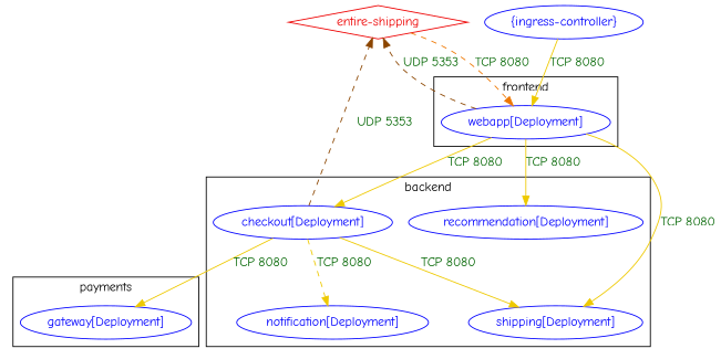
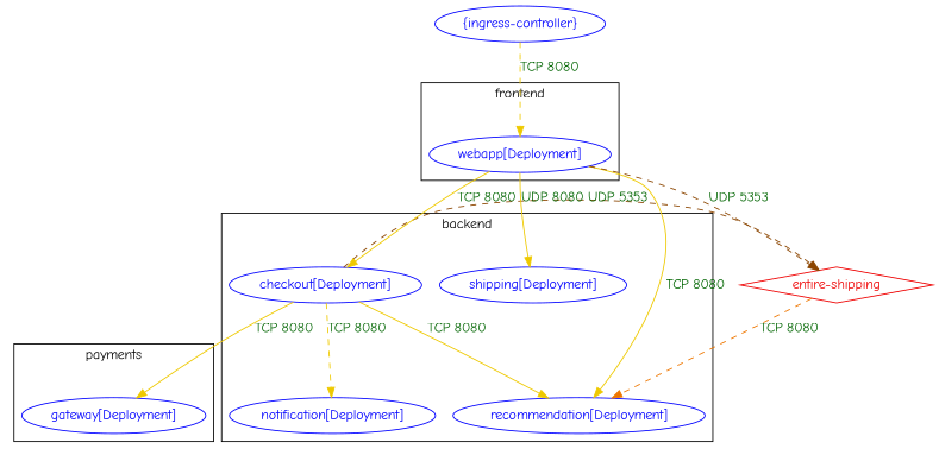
  digraph {
    fontname="Comic Neue"
    node [color=blue fontcolor=blue fontname="Comic Neue"]
    edge [color=gold2 fontcolor=darkgreen fontname="Comic Neue" weight=0.5]
    n1 [label="checkout[Deployment]"]
    n2 [label="notification[Deployment]"]
    n3 [label="recommendation[Deployment]"]
    n4 [label="shipping[Deployment]"]
    n5 [label="webapp[Deployment]"]
    n6 [label="gateway[Deployment]"]
    n7 [color=red2 fontcolor=red2 label="entire-shipping" shape=diamond]
    n8 [label="{ingress-controller}"]
    subgraph cluster_1 {
      color=black
      fontcolor=black
      label=backend
      n1
      n2
      n3
      n4
    }
    subgraph cluster_2 {
      color=black
      fontcolor=black
      label=frontend
      n5
    }
    subgraph cluster_3 {
      color=black
      fontcolor=black
      label=payments
      n6
    }
    n1 -> n2 [label="TCP 8080" style=dashed]
-   n1 -> n4 [label="TCP 8080"]
+   n1 -> n3 [label="TCP 8080"]
    n1 -> n6 [label="TCP 8080"]
    n1 -> n7 [color=darkorange4 label="UDP 5353" style=dashed]
    n5 -> n1 [label="TCP 8080" weight=1]
    n5 -> n3 [label="TCP 8080" weight=1]
-   n5 -> n4 [label="TCP 8080" weight=1]
+   n5 -> n4 [label="UDP 8080" weight=1]
    n5 -> n7 [color=darkorange4 label="UDP 5353" style=dashed]
-   n7 -> n5 [color=darkorange2 label="TCP 8080" style=dashed weight=1]
-   n8 -> n5 [label="TCP 8080" weight=1]
+   n7 -> n3 [color=darkorange2 label="TCP 8080" style=dashed weight=1]
+   n8 -> n5 [label="TCP 8080" weight=1 style=dashed]
  }
